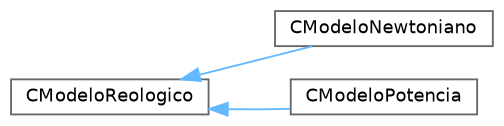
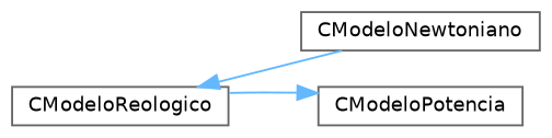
  digraph {
    rankdir=LR
    node [color=grey40 fillcolor=white fontname=Helvetica fontsize=10 shape=box style=filled]
    edge [color=steelblue1 dir=back fontname=Helvetica fontsize=10 labelfontname=Helvetica labelfontsize=10 style=solid]
    n1 [height=0.2 label=CModeloReologico width=0.4]
    n2 [height=0.2 label=CModeloNewtoniano width=0.4]
    n3 [height=0.2 label=CModeloPotencia width=0.4]
    n1 -> n2
-   n1 -> n3
+   n3 -> n1
  }
